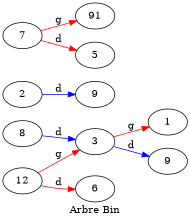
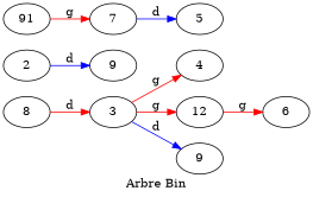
  digraph {
    label="Arbre Bin"
    rankdir=LR
    edge [color=blue]
    n1 [label=8]
    n2 [label=3]
    n3 [label=2]
    n4 [label=9]
-   n5 [label=1]
+   n5 [label=4]
    n6 [label=12]
    n7 [label=9]
    n8 [label=7]
    n9 [label=91]
    n10 [label=5]
    n11 [label=6]
-   n1 -> n2 [label=d]
+   n1 -> n2 [color=red label=d]
    n2 -> n5 [color=red label=g]
-   n6 -> n2 [color=red label=g]
+   n2 -> n6 [color=red label=g]
    n2 -> n7 [label=d]
    n3 -> n4 [label=d]
-   n6 -> n11 [color=red label=d]
-   n8 -> n9 [color=red label=g]
-   n8 -> n10 [color=red label=d]
+   n6 -> n11 [color=red label=g]
+   n9 -> n8 [color=red label=g]
+   n8 -> n10 [label=d]
  }
